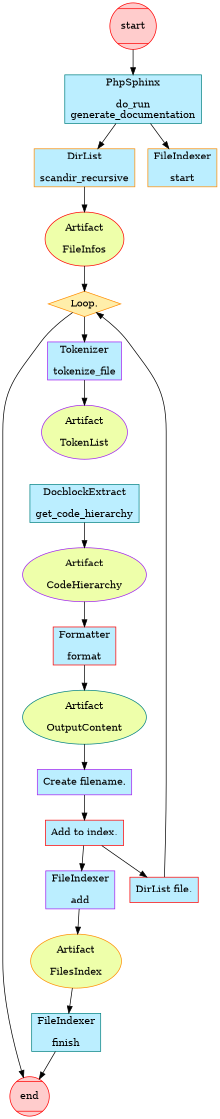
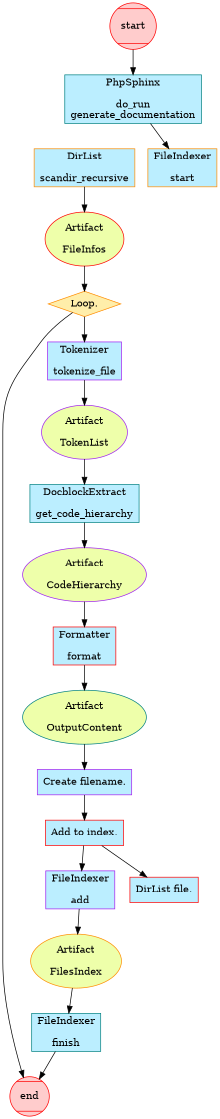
  digraph {
    node [color=red fillcolor="#bbeeff" shape=box style=filled]
    start [fillcolor="#ffcccc" shape=Mcircle]
    "PhpSphinx\n\ndo_run\ngenerate_documentation" [color=teal]
    "DirList\n\nscandir_recursive" [color=darkorange]
    "FileIndexer\n\nstart" [color=darkorange]
    end [fillcolor="#ffcccc" shape=Mcircle]
    "Artifact\n\nFileInfos" [fillcolor="#eeffaa" shape=""]
    "Loop." [color=darkorange fillcolor="#ffeeaa" shape=diamond]
    "Artifact\n\nTokenList" [color=purple fillcolor="#eeffaa" shape=""]
    "Tokenizer\n\ntokenize_file" [color=purple]
    "DocblockExtract\n\nget_code_hierarchy" [color=teal]
    "Artifact\n\nCodeHierarchy" [color=purple fillcolor="#eeffaa" shape=""]
    "Formatter\n\nformat"
    "Artifact\n\nOutputContent" [color=teal fillcolor="#eeffaa" shape=""]
    "Create filename." [color=purple]
    "Artifact\n\nFilesIndex" [color=darkorange fillcolor="#eeffaa" shape=""]
    "FileIndexer\n\nfinish" [color=teal]
    "FileIndexer\n\nadd" [color=purple]
    "Add to index."
    n19 [label="DirList file."]
    start -> "PhpSphinx\n\ndo_run\ngenerate_documentation"
-   "PhpSphinx\n\ndo_run\ngenerate_documentation" -> "DirList\n\nscandir_recursive"
    "PhpSphinx\n\ndo_run\ngenerate_documentation" -> "FileIndexer\n\nstart"
    "DirList\n\nscandir_recursive" -> "Artifact\n\nFileInfos"
    "Artifact\n\nFileInfos" -> "Loop."
    "Loop." -> end
    "Loop." -> "Tokenizer\n\ntokenize_file"
+   "Artifact\n\nTokenList" -> "DocblockExtract\n\nget_code_hierarchy"
    "Tokenizer\n\ntokenize_file" -> "Artifact\n\nTokenList"
    "DocblockExtract\n\nget_code_hierarchy" -> "Artifact\n\nCodeHierarchy"
    "Artifact\n\nCodeHierarchy" -> "Formatter\n\nformat"
    "Formatter\n\nformat" -> "Artifact\n\nOutputContent"
    "Artifact\n\nOutputContent" -> "Create filename."
    "Create filename." -> "Add to index."
    "Artifact\n\nFilesIndex" -> "FileIndexer\n\nfinish"
    "FileIndexer\n\nfinish" -> end
    "FileIndexer\n\nadd" -> "Artifact\n\nFilesIndex"
    "Add to index." -> "FileIndexer\n\nadd"
    "Add to index." -> n19
-   n19 -> "Loop."
  }
